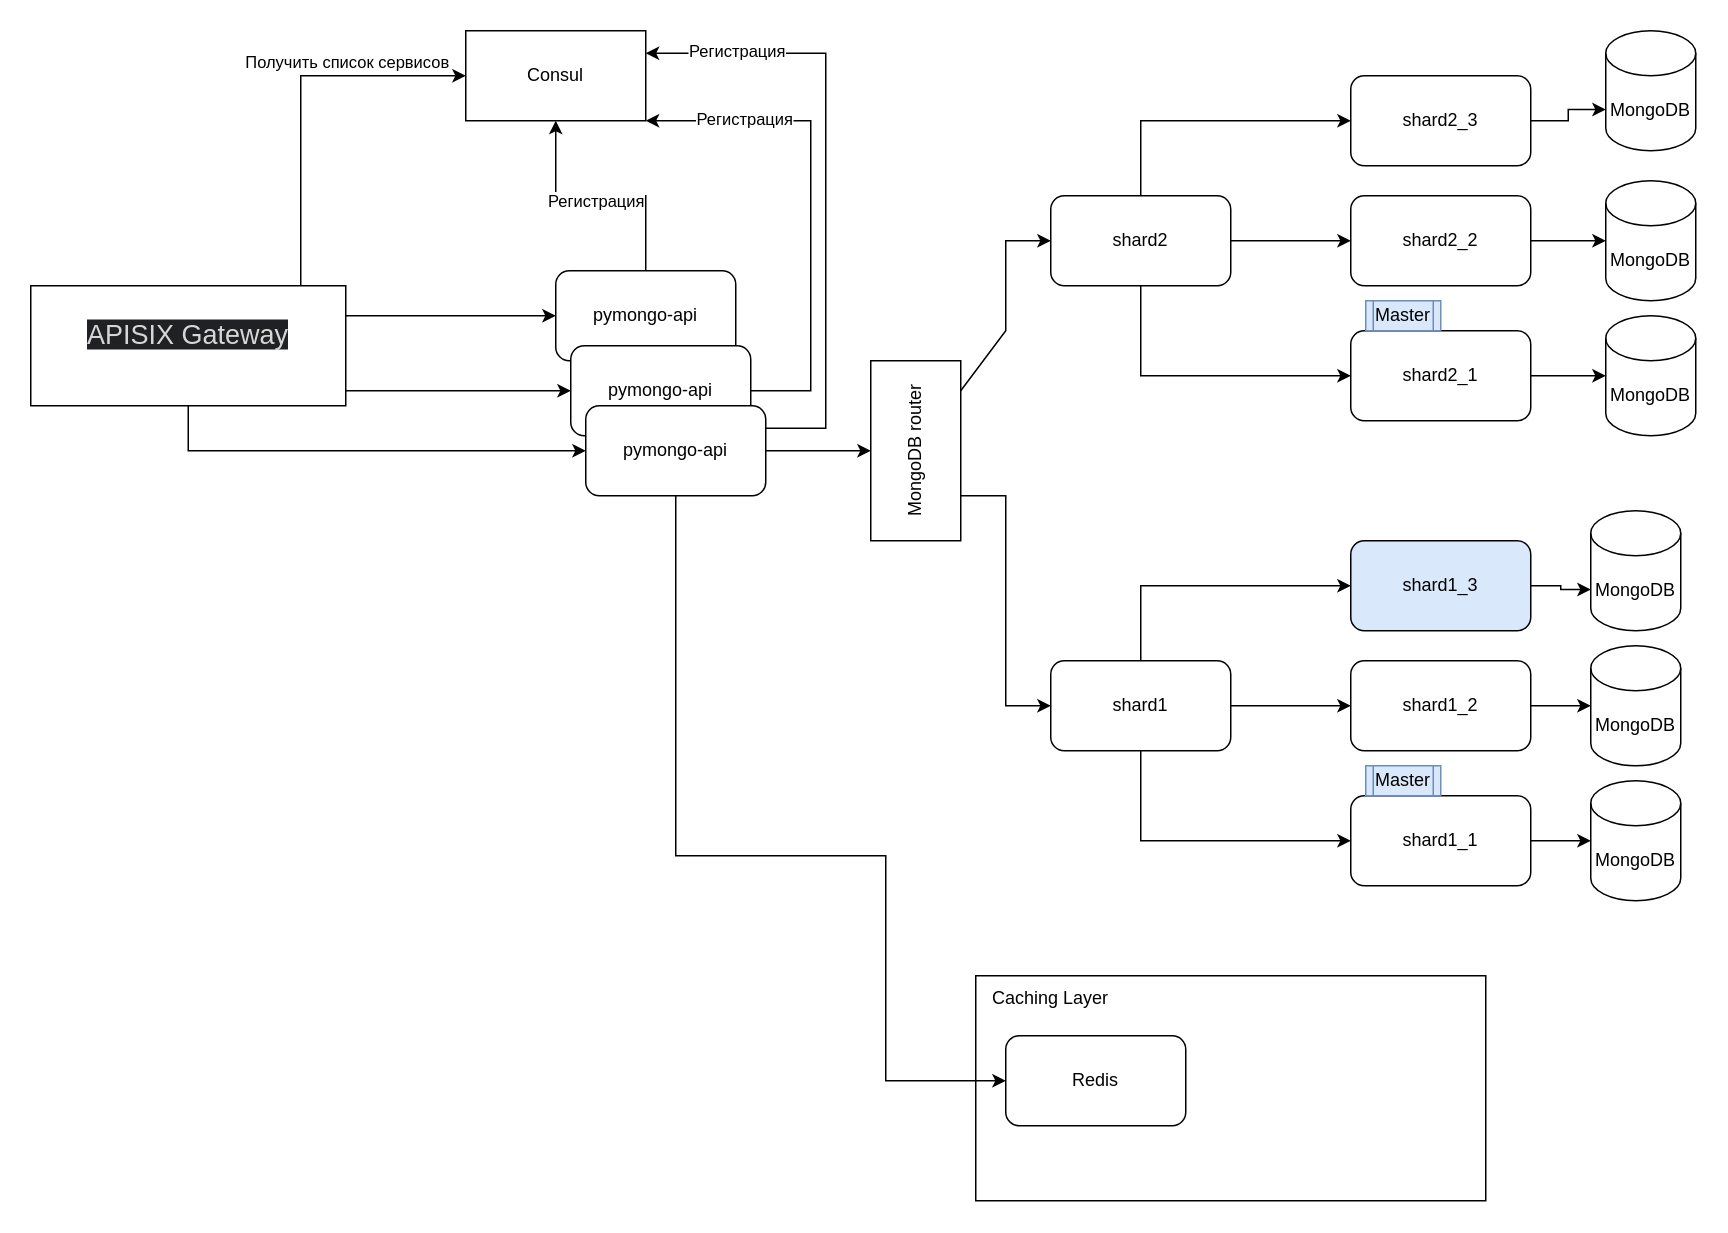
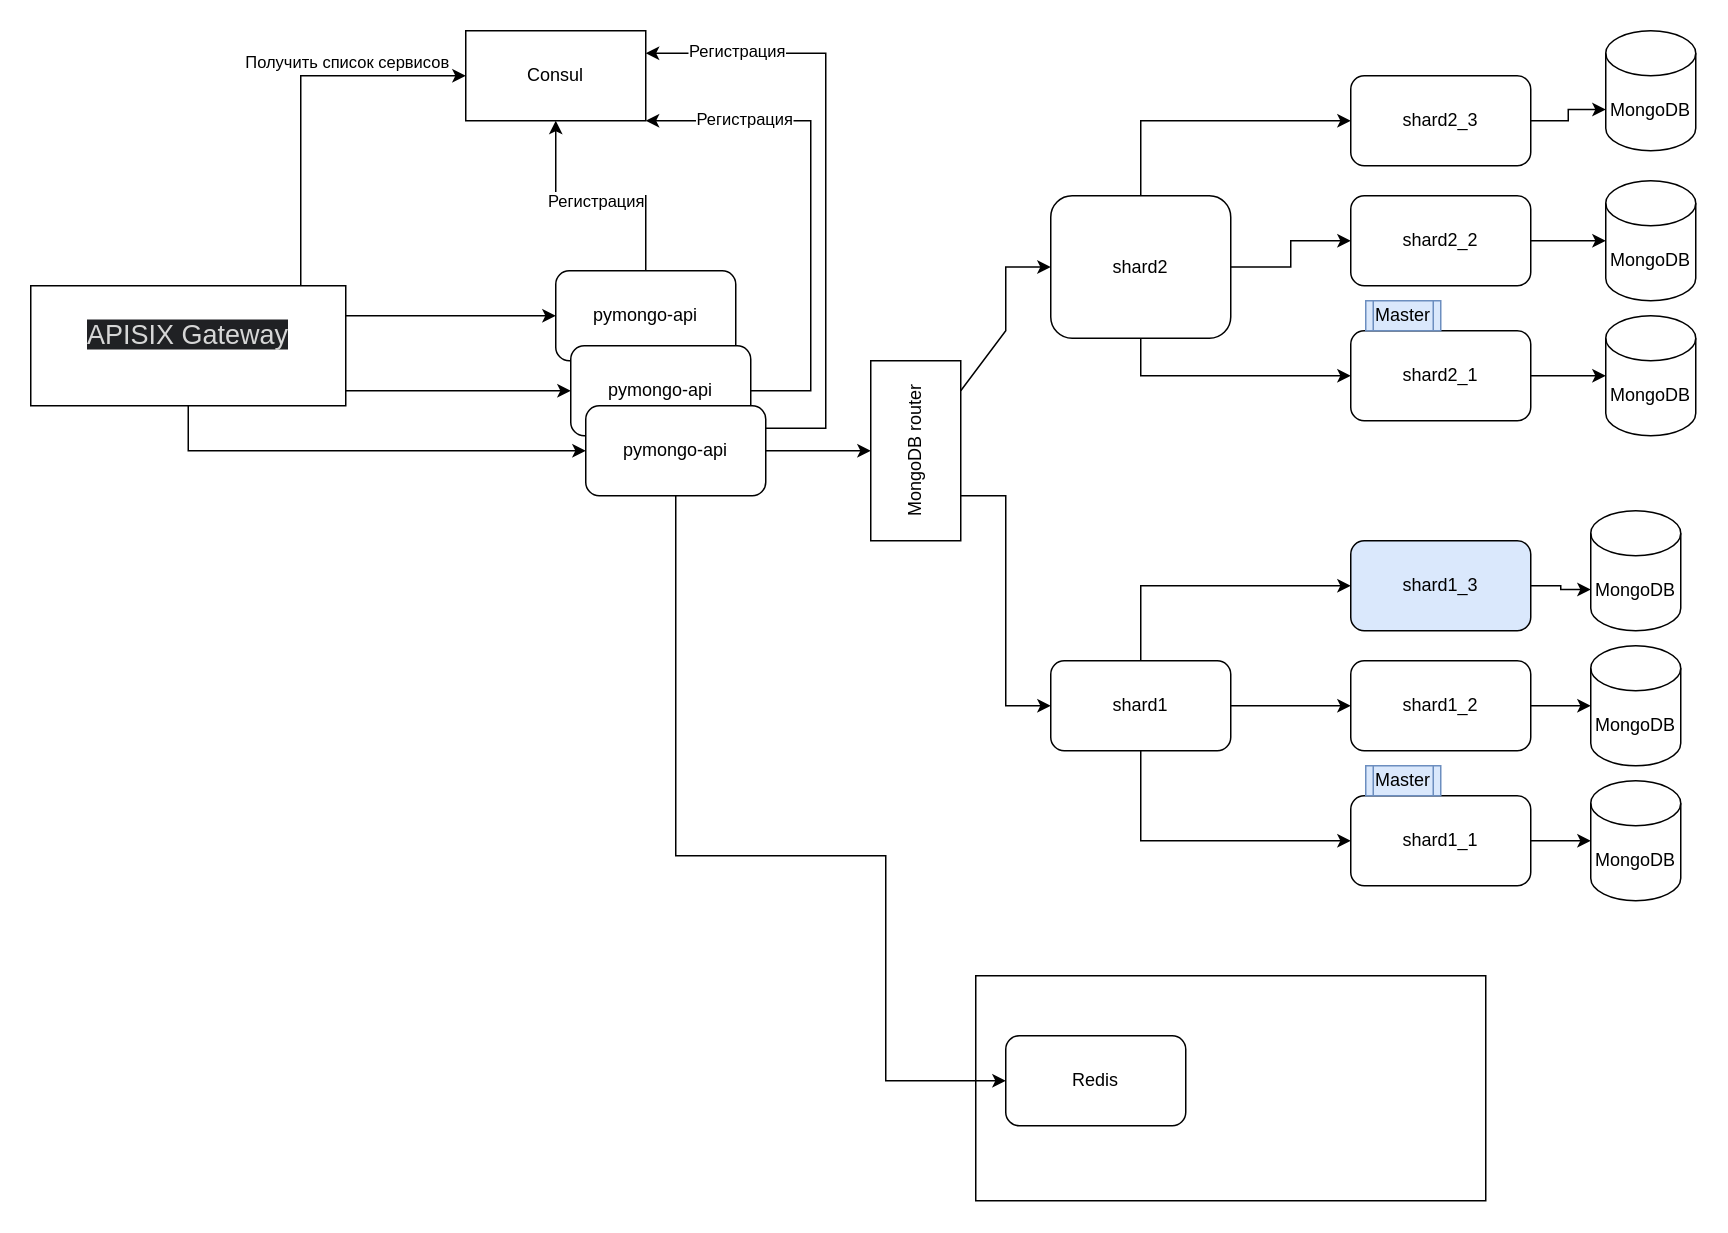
  <mxCell id="0" />
  <mxCell id="1" parent="0" />
  <mxCell id="2" style="edgeStyle=orthogonalEdgeStyle;rounded=0;orthogonalLoop=1;jettySize=auto;html=1;entryX=0.5;entryY=1;entryDx=0;entryDy=0;" edge="1" parent="1" source="4" target="55"><mxGeometry relative="1" as="geometry" /></mxCell>
  <mxCell id="3" value="Регистрация" style="edgeLabel;html=1;align=center;verticalAlign=middle;resizable=0;points=[];" vertex="1" connectable="0" parent="2"><mxGeometry x="0.066" y="3" relative="1" as="geometry"><mxPoint x="1" as="offset" /></mxGeometry></mxCell>
  <mxCell id="4" value="pymongo-api" style="rounded=1;whiteSpace=wrap;html=1;" vertex="1" parent="1"><mxGeometry x="370" y="180" width="120" height="60" as="geometry" /></mxCell>
  <mxCell id="5" style="edgeStyle=orthogonalEdgeStyle;rounded=0;orthogonalLoop=1;jettySize=auto;html=1;entryX=1;entryY=1;entryDx=0;entryDy=0;" edge="1" parent="1" source="7" target="55"><mxGeometry relative="1" as="geometry"><Array as="points"><mxPoint x="540" y="260" /><mxPoint x="540" y="80" /></Array></mxGeometry></mxCell>
  <mxCell id="6" value="Регистрация" style="edgeLabel;html=1;align=center;verticalAlign=middle;resizable=0;points=[];" vertex="1" connectable="0" parent="5"><mxGeometry x="0.601" y="-2" relative="1" as="geometry"><mxPoint x="-1" as="offset" /></mxGeometry></mxCell>
  <mxCell id="7" value="pymongo-api" style="rounded=1;whiteSpace=wrap;html=1;" vertex="1" parent="1"><mxGeometry x="380" y="230" width="120" height="60" as="geometry" /></mxCell>
  <mxCell id="8" style="edgeStyle=orthogonalEdgeStyle;rounded=0;orthogonalLoop=1;jettySize=auto;html=1;entryX=0;entryY=0.5;entryDx=0;entryDy=0;" edge="1" parent="1" source="13" target="4"><mxGeometry relative="1" as="geometry"><Array as="points"><mxPoint x="260" y="210" /><mxPoint x="260" y="210" /></Array></mxGeometry></mxCell>
  <mxCell id="9" style="edgeStyle=orthogonalEdgeStyle;rounded=0;orthogonalLoop=1;jettySize=auto;html=1;entryX=0;entryY=0.5;entryDx=0;entryDy=0;" edge="1" parent="1" source="13" target="7"><mxGeometry relative="1" as="geometry"><Array as="points"><mxPoint x="260" y="260" /><mxPoint x="260" y="260" /></Array></mxGeometry></mxCell>
  <mxCell id="10" style="edgeStyle=orthogonalEdgeStyle;rounded=0;orthogonalLoop=1;jettySize=auto;html=1;entryX=0;entryY=0.5;entryDx=0;entryDy=0;" edge="1" parent="1" source="13" target="18"><mxGeometry relative="1" as="geometry"><Array as="points"><mxPoint x="125" y="300" /></Array></mxGeometry></mxCell>
  <mxCell id="11" style="edgeStyle=orthogonalEdgeStyle;rounded=0;orthogonalLoop=1;jettySize=auto;html=1;entryX=0;entryY=0.5;entryDx=0;entryDy=0;" edge="1" parent="1" source="13" target="55"><mxGeometry relative="1" as="geometry"><Array as="points"><mxPoint x="200" y="50" /></Array></mxGeometry></mxCell>
  <mxCell id="12" value="Получить список сервисов" style="edgeLabel;html=1;align=center;verticalAlign=middle;resizable=0;points=[];" vertex="1" connectable="0" parent="11"><mxGeometry x="-0.208" y="1" relative="1" as="geometry"><mxPoint x="31" y="-51" as="offset" /></mxGeometry></mxCell>
  <mxCell id="13" value="&#10;&lt;span style=&quot;color: rgb(214, 214, 214); font-family: &amp;quot;YS Text&amp;quot;, sans-serif; font-size: 18px; font-style: normal; font-variant-ligatures: normal; font-variant-caps: normal; font-weight: 400; letter-spacing: normal; orphans: 2; text-align: start; text-indent: 0px; text-transform: none; widows: 2; word-spacing: 0px; -webkit-text-stroke-width: 0px; white-space: pre-wrap; background-color: rgb(32, 33, 36); text-decoration-thickness: initial; text-decoration-style: initial; text-decoration-color: initial; display: inline !important; float: none;&quot;&gt;APISIX Gateway&lt;/span&gt;&#10;&#10;" style="rounded=0;whiteSpace=wrap;html=1;rotation=0;" parent="1" vertex="1"><mxGeometry x="20" y="190" width="210" height="80" as="geometry" /></mxCell>
  <mxCell id="14" value="MongoDB" style="shape=cylinder3;whiteSpace=wrap;html=1;boundedLbl=1;backgroundOutline=1;size=15;" parent="1" vertex="1"><mxGeometry x="1070" y="210" width="60" height="80" as="geometry" /></mxCell>
  <mxCell id="15" style="edgeStyle=orthogonalEdgeStyle;rounded=0;orthogonalLoop=1;jettySize=auto;html=1;entryX=0.5;entryY=0;entryDx=0;entryDy=0;" parent="1" source="18" target="25" edge="1"><mxGeometry relative="1" as="geometry" /></mxCell>
  <mxCell id="16" style="edgeStyle=orthogonalEdgeStyle;rounded=0;orthogonalLoop=1;jettySize=auto;html=1;exitX=1;exitY=0.25;exitDx=0;exitDy=0;entryX=1;entryY=0.25;entryDx=0;entryDy=0;" edge="1" parent="1" source="18" target="55"><mxGeometry relative="1" as="geometry"><Array as="points"><mxPoint x="550" y="285" /><mxPoint x="550" y="35" /></Array></mxGeometry></mxCell>
  <mxCell id="17" value="Регистрация" style="edgeLabel;html=1;align=center;verticalAlign=middle;resizable=0;points=[];" vertex="1" connectable="0" parent="16"><mxGeometry x="0.713" y="-2" relative="1" as="geometry"><mxPoint x="1" as="offset" /></mxGeometry></mxCell>
  <mxCell id="18" value="pymongo-api" style="rounded=1;whiteSpace=wrap;html=1;" parent="1" vertex="1"><mxGeometry x="390" y="270" width="120" height="60" as="geometry" /></mxCell>
  <mxCell id="19" style="edgeStyle=orthogonalEdgeStyle;rounded=0;orthogonalLoop=1;jettySize=auto;html=1;" parent="1" source="22" target="26" edge="1"><mxGeometry relative="1" as="geometry" /></mxCell>
  <mxCell id="20" style="edgeStyle=orthogonalEdgeStyle;rounded=0;orthogonalLoop=1;jettySize=auto;html=1;entryX=0;entryY=0.5;entryDx=0;entryDy=0;" parent="1" source="22" target="27" edge="1"><mxGeometry relative="1" as="geometry"><Array as="points"><mxPoint x="760" y="390" /></Array></mxGeometry></mxCell>
  <mxCell id="21" style="edgeStyle=orthogonalEdgeStyle;rounded=0;orthogonalLoop=1;jettySize=auto;html=1;entryX=0;entryY=0.5;entryDx=0;entryDy=0;" parent="1" source="22" target="29" edge="1"><mxGeometry relative="1" as="geometry"><Array as="points"><mxPoint x="760" y="560" /></Array></mxGeometry></mxCell>
  <mxCell id="22" value="shard1" style="rounded=1;whiteSpace=wrap;html=1;" parent="1" vertex="1"><mxGeometry x="700" y="440" width="120" height="60" as="geometry" /></mxCell>
  <mxCell id="23" style="edgeStyle=orthogonalEdgeStyle;rounded=0;orthogonalLoop=1;jettySize=auto;html=1;exitX=0.25;exitY=1;exitDx=0;exitDy=0;entryX=0;entryY=0.5;entryDx=0;entryDy=0;" parent="1" source="25" target="22" edge="1"><mxGeometry relative="1" as="geometry" /></mxCell>
  <mxCell id="24" style="edgeStyle=orthogonalEdgeStyle;rounded=0;orthogonalLoop=1;jettySize=auto;html=1;entryX=0;entryY=0.5;entryDx=0;entryDy=0;" parent="1" source="25" target="34" edge="1"><mxGeometry relative="1" as="geometry"><Array as="points"><mxPoint x="670" y="220" /><mxPoint x="670" y="160" /></Array></mxGeometry></mxCell>
  <mxCell id="25" value="MongoDB router" style="rounded=0;whiteSpace=wrap;html=1;rotation=-90;" parent="1" vertex="1"><mxGeometry x="550" y="270" width="120" height="60" as="geometry" /></mxCell>
  <mxCell id="26" value="shard1_2" style="rounded=1;whiteSpace=wrap;html=1;" parent="1" vertex="1"><mxGeometry x="900" y="440" width="120" height="60" as="geometry" /></mxCell>
  <mxCell id="27" value="shard1_3" style="rounded=1;whiteSpace=wrap;html=1;fillColor=#dae8fc;" parent="1" vertex="1"><mxGeometry x="900" y="360" width="120" height="60" as="geometry" /></mxCell>
  <mxCell id="28" value="" style="group" parent="1" vertex="1" connectable="0"><mxGeometry x="900" y="510" width="120" height="80" as="geometry" /></mxCell>
  <mxCell id="29" value="shard1_1" style="rounded=1;whiteSpace=wrap;html=1;" parent="28" vertex="1"><mxGeometry y="20" width="120" height="60" as="geometry" /></mxCell>
  <mxCell id="30" value="Master" style="shape=process;whiteSpace=wrap;html=1;backgroundOutline=1;fillColor=#dae8fc;strokeColor=#6c8ebf;" parent="28" vertex="1"><mxGeometry x="10" width="50" height="20" as="geometry" /></mxCell>
  <mxCell id="31" style="edgeStyle=orthogonalEdgeStyle;rounded=0;orthogonalLoop=1;jettySize=auto;html=1;" parent="1" source="34" target="35" edge="1"><mxGeometry relative="1" as="geometry" /></mxCell>
  <mxCell id="32" style="edgeStyle=orthogonalEdgeStyle;rounded=0;orthogonalLoop=1;jettySize=auto;html=1;entryX=0;entryY=0.5;entryDx=0;entryDy=0;" parent="1" source="34" target="36" edge="1"><mxGeometry relative="1" as="geometry"><Array as="points"><mxPoint x="760" y="80" /></Array></mxGeometry></mxCell>
  <mxCell id="33" style="edgeStyle=orthogonalEdgeStyle;rounded=0;orthogonalLoop=1;jettySize=auto;html=1;entryX=0;entryY=0.5;entryDx=0;entryDy=0;" parent="1" source="34" target="38" edge="1"><mxGeometry relative="1" as="geometry"><Array as="points"><mxPoint x="760" y="250" /></Array></mxGeometry></mxCell>
- <mxCell id="34" value="shard2" style="rounded=1;whiteSpace=wrap;html=1;" parent="1" vertex="1"><mxGeometry x="700" y="130" width="120" height="60" as="geometry" /></mxCell>
+ <mxCell id="34" value="shard2" style="rounded=1;whiteSpace=wrap;html=1;" parent="1" vertex="1"><mxGeometry x="700" y="130" width="120" height="95" as="geometry" /></mxCell>
  <mxCell id="35" value="shard2_2" style="rounded=1;whiteSpace=wrap;html=1;" parent="1" vertex="1"><mxGeometry x="900" y="130" width="120" height="60" as="geometry" /></mxCell>
  <mxCell id="36" value="shard2_3" style="rounded=1;whiteSpace=wrap;html=1;" parent="1" vertex="1"><mxGeometry x="900" y="50" width="120" height="60" as="geometry" /></mxCell>
  <mxCell id="37" value="" style="group" parent="1" vertex="1" connectable="0"><mxGeometry x="900" y="200" width="120" height="80" as="geometry" /></mxCell>
  <mxCell id="38" value="shard2_1" style="rounded=1;whiteSpace=wrap;html=1;" parent="37" vertex="1"><mxGeometry y="20" width="120" height="60" as="geometry" /></mxCell>
  <mxCell id="39" value="Master" style="shape=process;whiteSpace=wrap;html=1;backgroundOutline=1;fillColor=#dae8fc;strokeColor=#6c8ebf;" parent="37" vertex="1"><mxGeometry x="10" width="50" height="20" as="geometry" /></mxCell>
  <mxCell id="40" value="MongoDB" style="shape=cylinder3;whiteSpace=wrap;html=1;boundedLbl=1;backgroundOutline=1;size=15;" parent="1" vertex="1"><mxGeometry x="1070" y="120" width="60" height="80" as="geometry" /></mxCell>
  <mxCell id="41" value="MongoDB" style="shape=cylinder3;whiteSpace=wrap;html=1;boundedLbl=1;backgroundOutline=1;size=15;" parent="1" vertex="1"><mxGeometry x="1070" y="20" width="60" height="80" as="geometry" /></mxCell>
  <mxCell id="42" style="edgeStyle=orthogonalEdgeStyle;rounded=0;orthogonalLoop=1;jettySize=auto;html=1;entryX=0;entryY=0.5;entryDx=0;entryDy=0;entryPerimeter=0;" parent="1" source="35" target="40" edge="1"><mxGeometry relative="1" as="geometry" /></mxCell>
  <mxCell id="43" style="edgeStyle=orthogonalEdgeStyle;rounded=0;orthogonalLoop=1;jettySize=auto;html=1;entryX=0;entryY=0;entryDx=0;entryDy=52.5;entryPerimeter=0;" parent="1" source="36" target="41" edge="1"><mxGeometry relative="1" as="geometry" /></mxCell>
  <mxCell id="44" style="edgeStyle=orthogonalEdgeStyle;rounded=0;orthogonalLoop=1;jettySize=auto;html=1;entryX=0;entryY=0.5;entryDx=0;entryDy=0;entryPerimeter=0;" parent="1" source="38" target="14" edge="1"><mxGeometry relative="1" as="geometry" /></mxCell>
  <mxCell id="45" value="MongoDB" style="shape=cylinder3;whiteSpace=wrap;html=1;boundedLbl=1;backgroundOutline=1;size=15;" parent="1" vertex="1"><mxGeometry x="1060" y="340" width="60" height="80" as="geometry" /></mxCell>
  <mxCell id="46" value="MongoDB" style="shape=cylinder3;whiteSpace=wrap;html=1;boundedLbl=1;backgroundOutline=1;size=15;" parent="1" vertex="1"><mxGeometry x="1060" y="430" width="60" height="80" as="geometry" /></mxCell>
  <mxCell id="47" value="MongoDB" style="shape=cylinder3;whiteSpace=wrap;html=1;boundedLbl=1;backgroundOutline=1;size=15;" parent="1" vertex="1"><mxGeometry x="1060" y="520" width="60" height="80" as="geometry" /></mxCell>
  <mxCell id="48" style="edgeStyle=orthogonalEdgeStyle;rounded=0;orthogonalLoop=1;jettySize=auto;html=1;entryX=0;entryY=0;entryDx=0;entryDy=52.5;entryPerimeter=0;" parent="1" source="27" target="45" edge="1"><mxGeometry relative="1" as="geometry" /></mxCell>
  <mxCell id="49" style="edgeStyle=orthogonalEdgeStyle;rounded=0;orthogonalLoop=1;jettySize=auto;html=1;entryX=0;entryY=0.5;entryDx=0;entryDy=0;entryPerimeter=0;" parent="1" source="26" target="46" edge="1"><mxGeometry relative="1" as="geometry" /></mxCell>
  <mxCell id="50" style="edgeStyle=orthogonalEdgeStyle;rounded=0;orthogonalLoop=1;jettySize=auto;html=1;entryX=0;entryY=0.5;entryDx=0;entryDy=0;entryPerimeter=0;" parent="1" source="29" target="47" edge="1"><mxGeometry relative="1" as="geometry" /></mxCell>
  <mxCell id="51" value="" style="rounded=0;whiteSpace=wrap;html=1;" parent="1" vertex="1"><mxGeometry x="650" y="650" width="340" height="150" as="geometry" /></mxCell>
- <mxCell id="52" value="Caching Layer" style="text;html=1;align=center;verticalAlign=middle;whiteSpace=wrap;rounded=0;" parent="1" vertex="1"><mxGeometry x="650" y="650" width="100" height="30" as="geometry" /></mxCell>
  <mxCell id="53" value="Redis" style="rounded=1;whiteSpace=wrap;html=1;" parent="1" vertex="1"><mxGeometry x="670" y="690" width="120" height="60" as="geometry" /></mxCell>
  <mxCell id="54" style="edgeStyle=orthogonalEdgeStyle;rounded=0;orthogonalLoop=1;jettySize=auto;html=1;entryX=0;entryY=0.5;entryDx=0;entryDy=0;" parent="1" source="18" target="53" edge="1"><mxGeometry relative="1" as="geometry"><Array as="points"><mxPoint x="450" y="570" /><mxPoint x="590" y="570" /><mxPoint x="590" y="720" /></Array></mxGeometry></mxCell>
  <mxCell id="55" value="Consul" style="rounded=0;whiteSpace=wrap;html=1;" vertex="1" parent="1"><mxGeometry x="310" y="20" width="120" height="60" as="geometry" /></mxCell>
